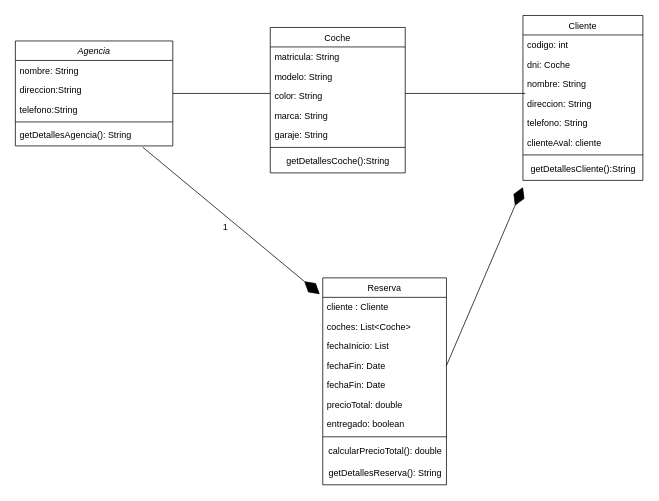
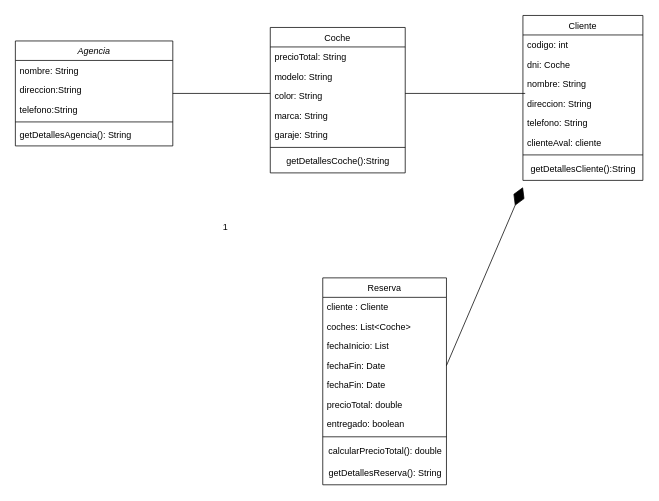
  <mxCell id="0" />
  <mxCell id="1" parent="0" />
  <mxCell id="2" value="Agencia" style="swimlane;fontStyle=2;align=center;verticalAlign=top;childLayout=stackLayout;horizontal=1;startSize=26;horizontalStack=0;resizeParent=1;resizeLast=0;collapsible=1;marginBottom=0;rounded=0;shadow=0;strokeWidth=1;" vertex="1" parent="1"><mxGeometry x="20" y="54" width="210" height="140" as="geometry"><mxRectangle x="230" y="140" width="160" height="26" as="alternateBounds" /></mxGeometry></mxCell>
  <mxCell id="3" value="nombre: String" style="text;align=left;verticalAlign=top;spacingLeft=4;spacingRight=4;overflow=hidden;rotatable=0;points=[[0,0.5],[1,0.5]];portConstraint=eastwest;" vertex="1" parent="2"><mxGeometry y="26" width="210" height="26" as="geometry" /></mxCell>
  <mxCell id="4" value="direccion:String" style="text;align=left;verticalAlign=top;spacingLeft=4;spacingRight=4;overflow=hidden;rotatable=0;points=[[0,0.5],[1,0.5]];portConstraint=eastwest;rounded=0;shadow=0;html=0;" vertex="1" parent="2"><mxGeometry y="52" width="210" height="26" as="geometry" /></mxCell>
  <mxCell id="5" value="telefono:String" style="text;align=left;verticalAlign=top;spacingLeft=4;spacingRight=4;overflow=hidden;rotatable=0;points=[[0,0.5],[1,0.5]];portConstraint=eastwest;" vertex="1" parent="2"><mxGeometry y="78" width="210" height="26" as="geometry" /></mxCell>
  <mxCell id="6" value="" style="line;html=1;strokeWidth=1;align=left;verticalAlign=middle;spacingTop=-1;spacingLeft=3;spacingRight=3;rotatable=0;labelPosition=right;points=[];portConstraint=eastwest;" vertex="1" parent="2"><mxGeometry y="104" width="210" height="8" as="geometry" /></mxCell>
  <mxCell id="7" value="getDetallesAgencia(): String" style="text;align=left;verticalAlign=top;spacingLeft=4;spacingRight=4;overflow=hidden;rotatable=0;points=[[0,0.5],[1,0.5]];portConstraint=eastwest;" vertex="1" parent="2"><mxGeometry y="112" width="210" height="26" as="geometry" /></mxCell>
  <mxCell id="8" value="Cliente" style="swimlane;fontStyle=0;align=center;verticalAlign=top;childLayout=stackLayout;horizontal=1;startSize=26;horizontalStack=0;resizeParent=1;resizeLast=0;collapsible=1;marginBottom=0;rounded=0;shadow=0;strokeWidth=1;" vertex="1" parent="1"><mxGeometry x="697" y="20" width="160" height="220" as="geometry"><mxRectangle x="130" y="380" width="160" height="26" as="alternateBounds" /></mxGeometry></mxCell>
  <mxCell id="9" value="codigo: int" style="text;align=left;verticalAlign=top;spacingLeft=4;spacingRight=4;overflow=hidden;rotatable=0;points=[[0,0.5],[1,0.5]];portConstraint=eastwest;" vertex="1" parent="8"><mxGeometry y="26" width="160" height="26" as="geometry" /></mxCell>
  <mxCell id="10" value="dni: Coche" style="text;align=left;verticalAlign=top;spacingLeft=4;spacingRight=4;overflow=hidden;rotatable=0;points=[[0,0.5],[1,0.5]];portConstraint=eastwest;rounded=0;shadow=0;html=0;" vertex="1" parent="8"><mxGeometry y="52" width="160" height="26" as="geometry" /></mxCell>
  <mxCell id="11" value="nombre: String" style="text;align=left;verticalAlign=top;spacingLeft=4;spacingRight=4;overflow=hidden;rotatable=0;points=[[0,0.5],[1,0.5]];portConstraint=eastwest;rounded=0;shadow=0;html=0;" vertex="1" parent="8"><mxGeometry y="78" width="160" height="26" as="geometry" /></mxCell>
  <mxCell id="12" value="direccion: String" style="text;align=left;verticalAlign=top;spacingLeft=4;spacingRight=4;overflow=hidden;rotatable=0;points=[[0,0.5],[1,0.5]];portConstraint=eastwest;" vertex="1" parent="8"><mxGeometry y="104" width="160" height="26" as="geometry" /></mxCell>
  <mxCell id="13" value="telefono: String" style="text;align=left;verticalAlign=top;spacingLeft=4;spacingRight=4;overflow=hidden;rotatable=0;points=[[0,0.5],[1,0.5]];portConstraint=eastwest;" vertex="1" parent="8"><mxGeometry y="130" width="160" height="26" as="geometry" /></mxCell>
  <mxCell id="14" value="clienteAval: cliente" style="text;align=left;verticalAlign=top;spacingLeft=4;spacingRight=4;overflow=hidden;rotatable=0;points=[[0,0.5],[1,0.5]];portConstraint=eastwest;" vertex="1" parent="8"><mxGeometry y="156" width="160" height="26" as="geometry" /></mxCell>
  <mxCell id="15" value="" style="line;html=1;strokeWidth=1;align=left;verticalAlign=middle;spacingTop=-1;spacingLeft=3;spacingRight=3;rotatable=0;labelPosition=right;points=[];portConstraint=eastwest;" vertex="1" parent="8"><mxGeometry y="182" width="160" height="8" as="geometry" /></mxCell>
  <mxCell id="16" value="getDetallesCliente():String" style="text;html=1;align=center;verticalAlign=middle;resizable=0;points=[];autosize=1;strokeColor=none;fillColor=none;" vertex="1" parent="8"><mxGeometry y="190" width="160" height="30" as="geometry" /></mxCell>
  <mxCell id="17" value="Reserva" style="swimlane;fontStyle=0;align=center;verticalAlign=top;childLayout=stackLayout;horizontal=1;startSize=26;horizontalStack=0;resizeParent=1;resizeLast=0;collapsible=1;marginBottom=0;rounded=0;shadow=0;strokeWidth=1;" vertex="1" parent="1"><mxGeometry x="430" y="370" width="165" height="276" as="geometry"><mxRectangle x="340" y="380" width="170" height="26" as="alternateBounds" /></mxGeometry></mxCell>
  <mxCell id="18" value="cliente : Cliente " style="text;align=left;verticalAlign=top;spacingLeft=4;spacingRight=4;overflow=hidden;rotatable=0;points=[[0,0.5],[1,0.5]];portConstraint=eastwest;" vertex="1" parent="17"><mxGeometry y="26" width="165" height="26" as="geometry" /></mxCell>
  <mxCell id="19" value="coches: List&lt;Coche&gt;" style="text;align=left;verticalAlign=top;spacingLeft=4;spacingRight=4;overflow=hidden;rotatable=0;points=[[0,0.5],[1,0.5]];portConstraint=eastwest;" vertex="1" parent="17"><mxGeometry y="52" width="165" height="26" as="geometry" /></mxCell>
  <mxCell id="20" value="fechaInicio: List" style="text;align=left;verticalAlign=top;spacingLeft=4;spacingRight=4;overflow=hidden;rotatable=0;points=[[0,0.5],[1,0.5]];portConstraint=eastwest;" vertex="1" parent="17"><mxGeometry y="78" width="165" height="26" as="geometry" /></mxCell>
  <mxCell id="21" value="fechaFin: Date" style="text;align=left;verticalAlign=top;spacingLeft=4;spacingRight=4;overflow=hidden;rotatable=0;points=[[0,0.5],[1,0.5]];portConstraint=eastwest;" vertex="1" parent="17"><mxGeometry y="104" width="165" height="26" as="geometry" /></mxCell>
  <mxCell id="22" value="fechaFin: Date" style="text;align=left;verticalAlign=top;spacingLeft=4;spacingRight=4;overflow=hidden;rotatable=0;points=[[0,0.5],[1,0.5]];portConstraint=eastwest;" vertex="1" parent="17"><mxGeometry y="130" width="165" height="26" as="geometry" /></mxCell>
  <mxCell id="23" value="precioTotal: double" style="text;align=left;verticalAlign=top;spacingLeft=4;spacingRight=4;overflow=hidden;rotatable=0;points=[[0,0.5],[1,0.5]];portConstraint=eastwest;" vertex="1" parent="17"><mxGeometry y="156" width="165" height="26" as="geometry" /></mxCell>
  <mxCell id="24" value="entregado: boolean" style="text;align=left;verticalAlign=top;spacingLeft=4;spacingRight=4;overflow=hidden;rotatable=0;points=[[0,0.5],[1,0.5]];portConstraint=eastwest;" vertex="1" parent="17"><mxGeometry y="182" width="165" height="26" as="geometry" /></mxCell>
  <mxCell id="25" value="" style="line;html=1;strokeWidth=1;align=left;verticalAlign=middle;spacingTop=-1;spacingLeft=3;spacingRight=3;rotatable=0;labelPosition=right;points=[];portConstraint=eastwest;" vertex="1" parent="17"><mxGeometry y="208" width="165" height="8" as="geometry" /></mxCell>
  <mxCell id="26" value="calcularPrecioTotal(): double" style="text;html=1;align=center;verticalAlign=middle;resizable=0;points=[];autosize=1;strokeColor=none;fillColor=none;" vertex="1" parent="17"><mxGeometry y="216" width="165" height="30" as="geometry" /></mxCell>
  <mxCell id="27" value="getDetallesReserva(): String" style="text;html=1;align=center;verticalAlign=middle;resizable=0;points=[];autosize=1;strokeColor=none;fillColor=none;" vertex="1" parent="17"><mxGeometry y="246" width="165" height="30" as="geometry" /></mxCell>
  <mxCell id="28" value="Coche" style="swimlane;fontStyle=0;align=center;verticalAlign=top;childLayout=stackLayout;horizontal=1;startSize=26;horizontalStack=0;resizeParent=1;resizeLast=0;collapsible=1;marginBottom=0;rounded=0;shadow=0;strokeWidth=1;" vertex="1" parent="1"><mxGeometry x="360" y="36" width="180" height="194" as="geometry"><mxRectangle x="550" y="140" width="160" height="26" as="alternateBounds" /></mxGeometry></mxCell>
- <mxCell id="29" value="matricula: String" style="text;align=left;verticalAlign=top;spacingLeft=4;spacingRight=4;overflow=hidden;rotatable=0;points=[[0,0.5],[1,0.5]];portConstraint=eastwest;" vertex="1" parent="28"><mxGeometry y="26" width="180" height="26" as="geometry" /></mxCell>
+ <mxCell id="29" value="precioTotal: String" style="text;align=left;verticalAlign=top;spacingLeft=4;spacingRight=4;overflow=hidden;rotatable=0;points=[[0,0.5],[1,0.5]];portConstraint=eastwest;" vertex="1" parent="28"><mxGeometry y="26" width="180" height="26" as="geometry" /></mxCell>
  <mxCell id="30" value="modelo: String" style="text;align=left;verticalAlign=top;spacingLeft=4;spacingRight=4;overflow=hidden;rotatable=0;points=[[0,0.5],[1,0.5]];portConstraint=eastwest;rounded=0;shadow=0;html=0;" vertex="1" parent="28"><mxGeometry y="52" width="180" height="26" as="geometry" /></mxCell>
  <mxCell id="31" value="color: String" style="text;align=left;verticalAlign=top;spacingLeft=4;spacingRight=4;overflow=hidden;rotatable=0;points=[[0,0.5],[1,0.5]];portConstraint=eastwest;rounded=0;shadow=0;html=0;" vertex="1" parent="28"><mxGeometry y="78" width="180" height="26" as="geometry" /></mxCell>
  <mxCell id="32" value="marca: String" style="text;align=left;verticalAlign=top;spacingLeft=4;spacingRight=4;overflow=hidden;rotatable=0;points=[[0,0.5],[1,0.5]];portConstraint=eastwest;rounded=0;shadow=0;html=0;" vertex="1" parent="28"><mxGeometry y="104" width="180" height="26" as="geometry" /></mxCell>
  <mxCell id="33" value="garaje: String" style="text;align=left;verticalAlign=top;spacingLeft=4;spacingRight=4;overflow=hidden;rotatable=0;points=[[0,0.5],[1,0.5]];portConstraint=eastwest;rounded=0;shadow=0;html=0;" vertex="1" parent="28"><mxGeometry y="130" width="180" height="26" as="geometry" /></mxCell>
  <mxCell id="34" value="" style="line;html=1;strokeWidth=1;align=left;verticalAlign=middle;spacingTop=-1;spacingLeft=3;spacingRight=3;rotatable=0;labelPosition=right;points=[];portConstraint=eastwest;" vertex="1" parent="28"><mxGeometry y="156" width="180" height="8" as="geometry" /></mxCell>
  <mxCell id="35" value="getDetallesCoche():String" style="text;html=1;align=center;verticalAlign=middle;resizable=0;points=[];autosize=1;strokeColor=none;fillColor=none;" vertex="1" parent="28"><mxGeometry y="164" width="180" height="30" as="geometry" /></mxCell>
  <mxCell id="36" value="" style="line;strokeWidth=1;fillColor=none;align=left;verticalAlign=middle;spacingTop=-1;spacingLeft=3;spacingRight=3;rotatable=0;labelPosition=right;points=[];portConstraint=eastwest;strokeColor=inherit;" vertex="1" parent="1"><mxGeometry x="230" y="120" width="130" height="8" as="geometry" /></mxCell>
  <mxCell id="37" value="" style="endArrow=diamondThin;endFill=1;endSize=24;html=1;rounded=0;entryX=0;entryY=0.5;entryDx=0;entryDy=0;exitX=1;exitY=0.5;exitDx=0;exitDy=0;" edge="1" parent="1" source="21"><mxGeometry width="160" relative="1" as="geometry"><mxPoint x="310" y="350" as="sourcePoint" /><mxPoint x="697" y="249" as="targetPoint" /></mxGeometry></mxCell>
  <mxCell id="38" value="" style="line;strokeWidth=1;fillColor=none;align=left;verticalAlign=middle;spacingTop=-1;spacingLeft=3;spacingRight=3;rotatable=0;labelPosition=right;points=[];portConstraint=eastwest;strokeColor=inherit;" vertex="1" parent="1"><mxGeometry x="540" y="120" width="160" height="8" as="geometry" /></mxCell>
- <mxCell id="39" value="" style="endArrow=diamondThin;endFill=1;endSize=24;html=1;rounded=0;entryX=-0.024;entryY=0.079;entryDx=0;entryDy=0;exitX=0.809;exitY=1.145;exitDx=0;exitDy=0;entryPerimeter=0;exitPerimeter=0;" edge="1" parent="1" source="7" target="17"><mxGeometry width="160" relative="1" as="geometry"><mxPoint x="260" y="440" as="sourcePoint" /><mxPoint x="200" y="300" as="targetPoint" /></mxGeometry></mxCell>
  <mxCell id="40" value="1" style="text;html=1;align=center;verticalAlign=middle;resizable=0;points=[];autosize=1;strokeColor=none;fillColor=none;" vertex="1" parent="1"><mxGeometry x="285" y="288" width="30" height="30" as="geometry" /></mxCell>
